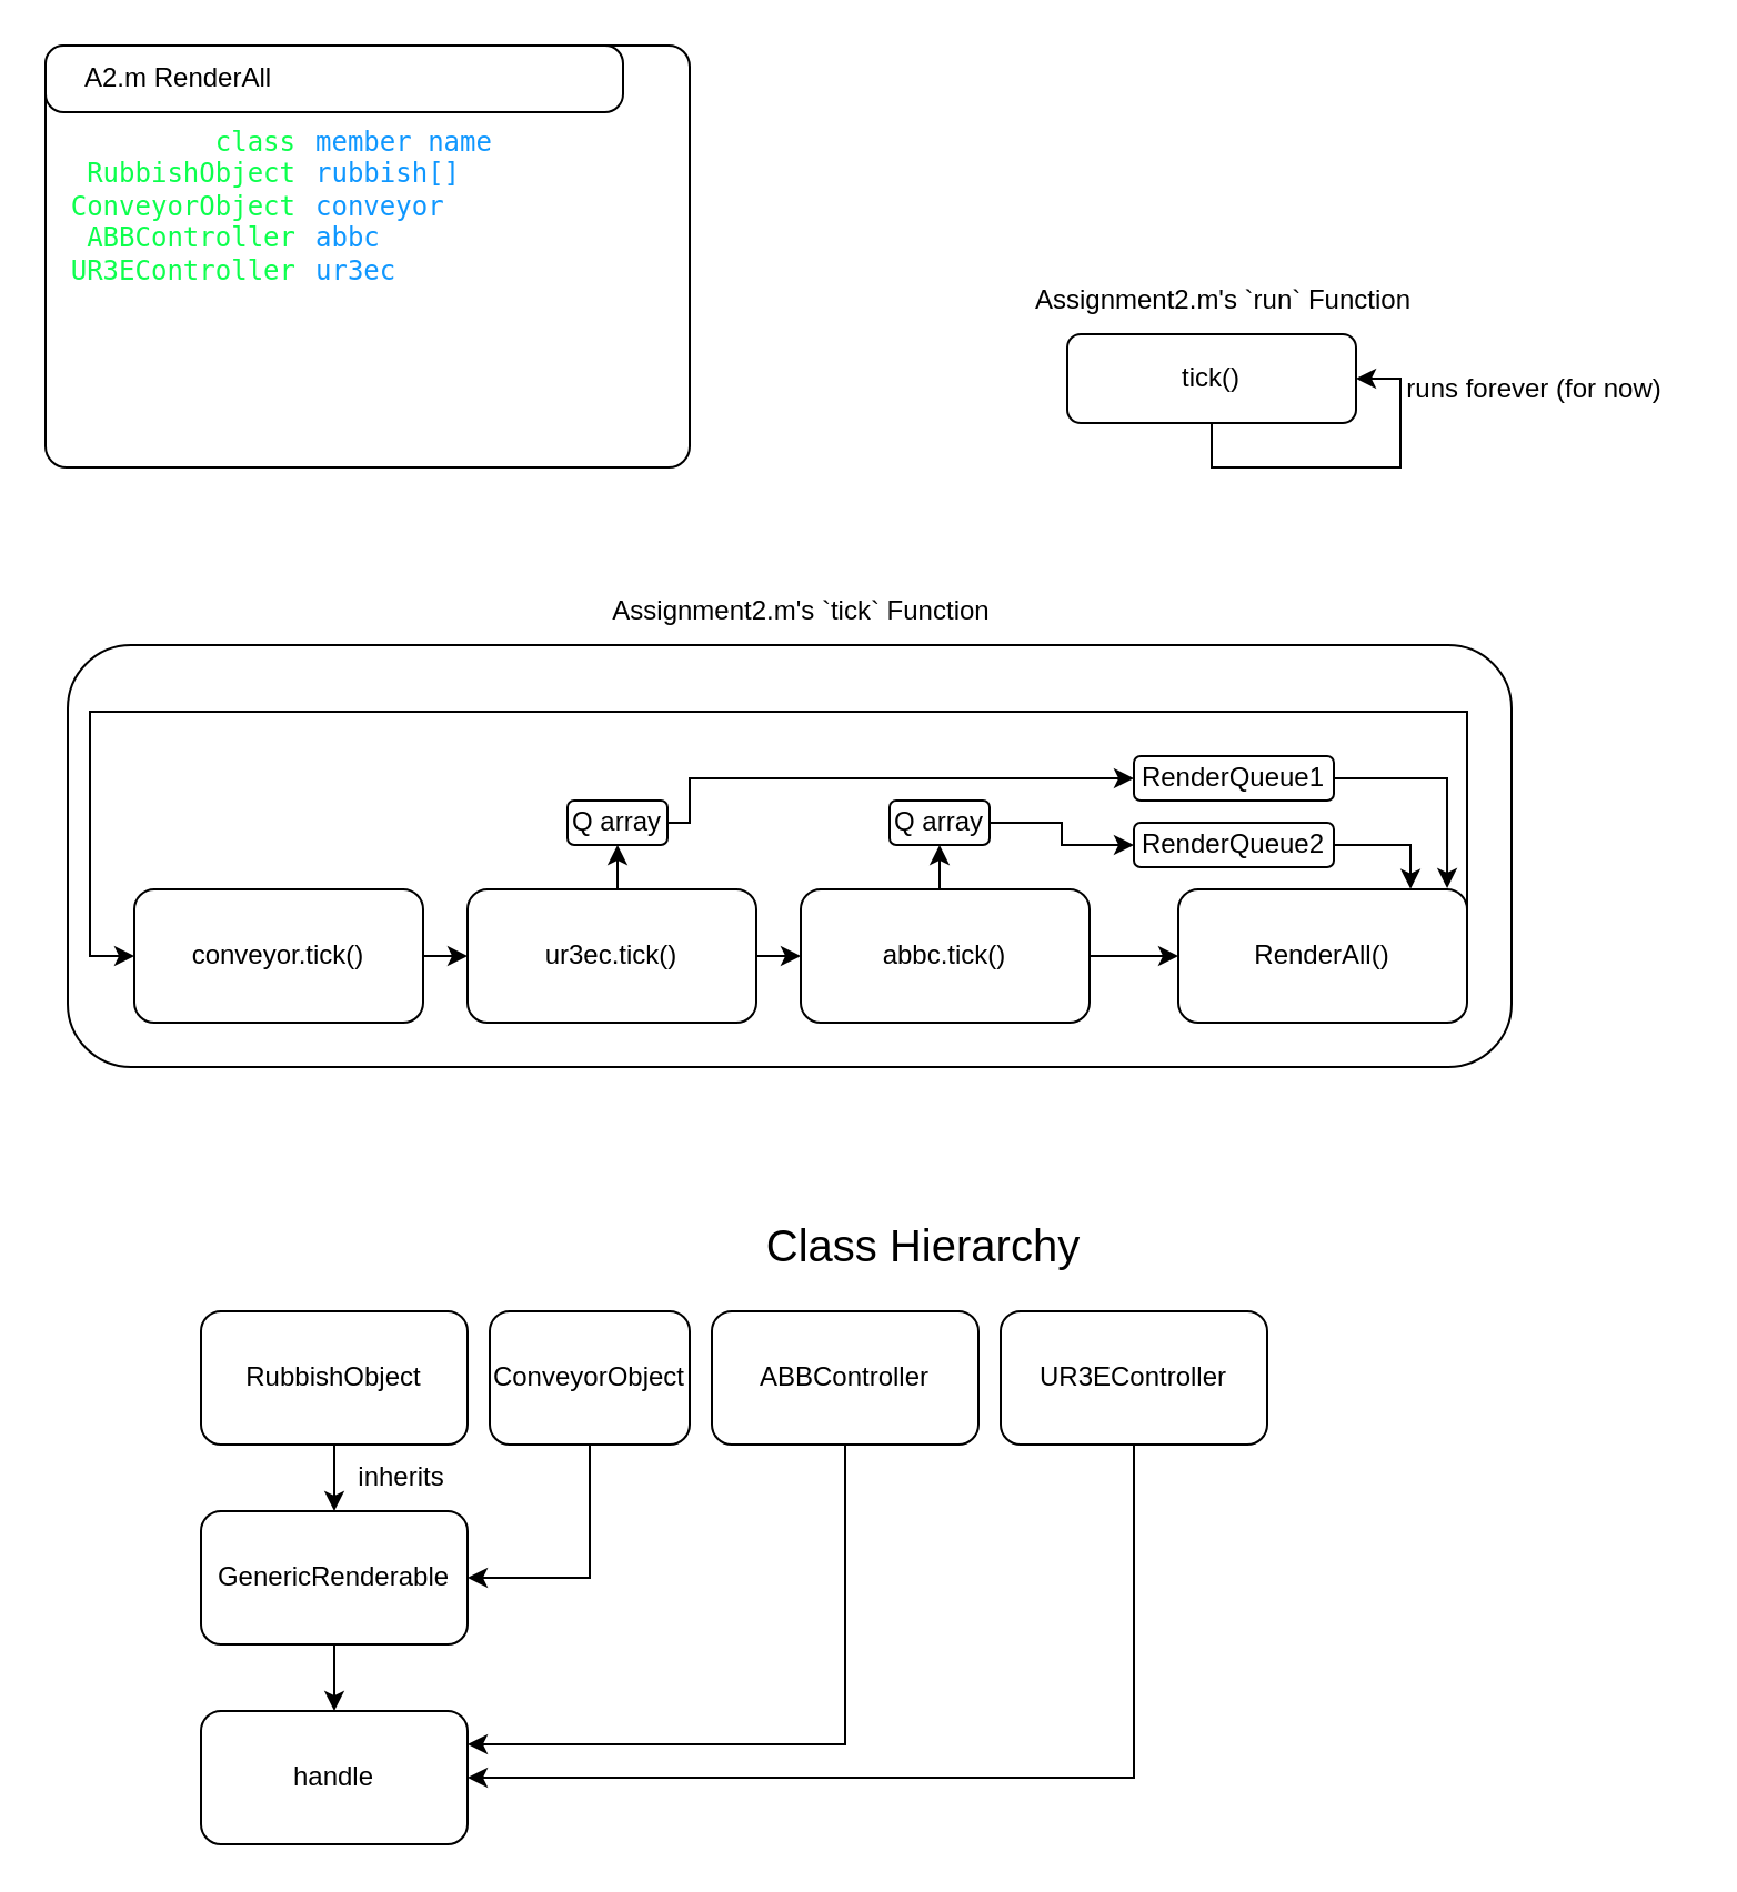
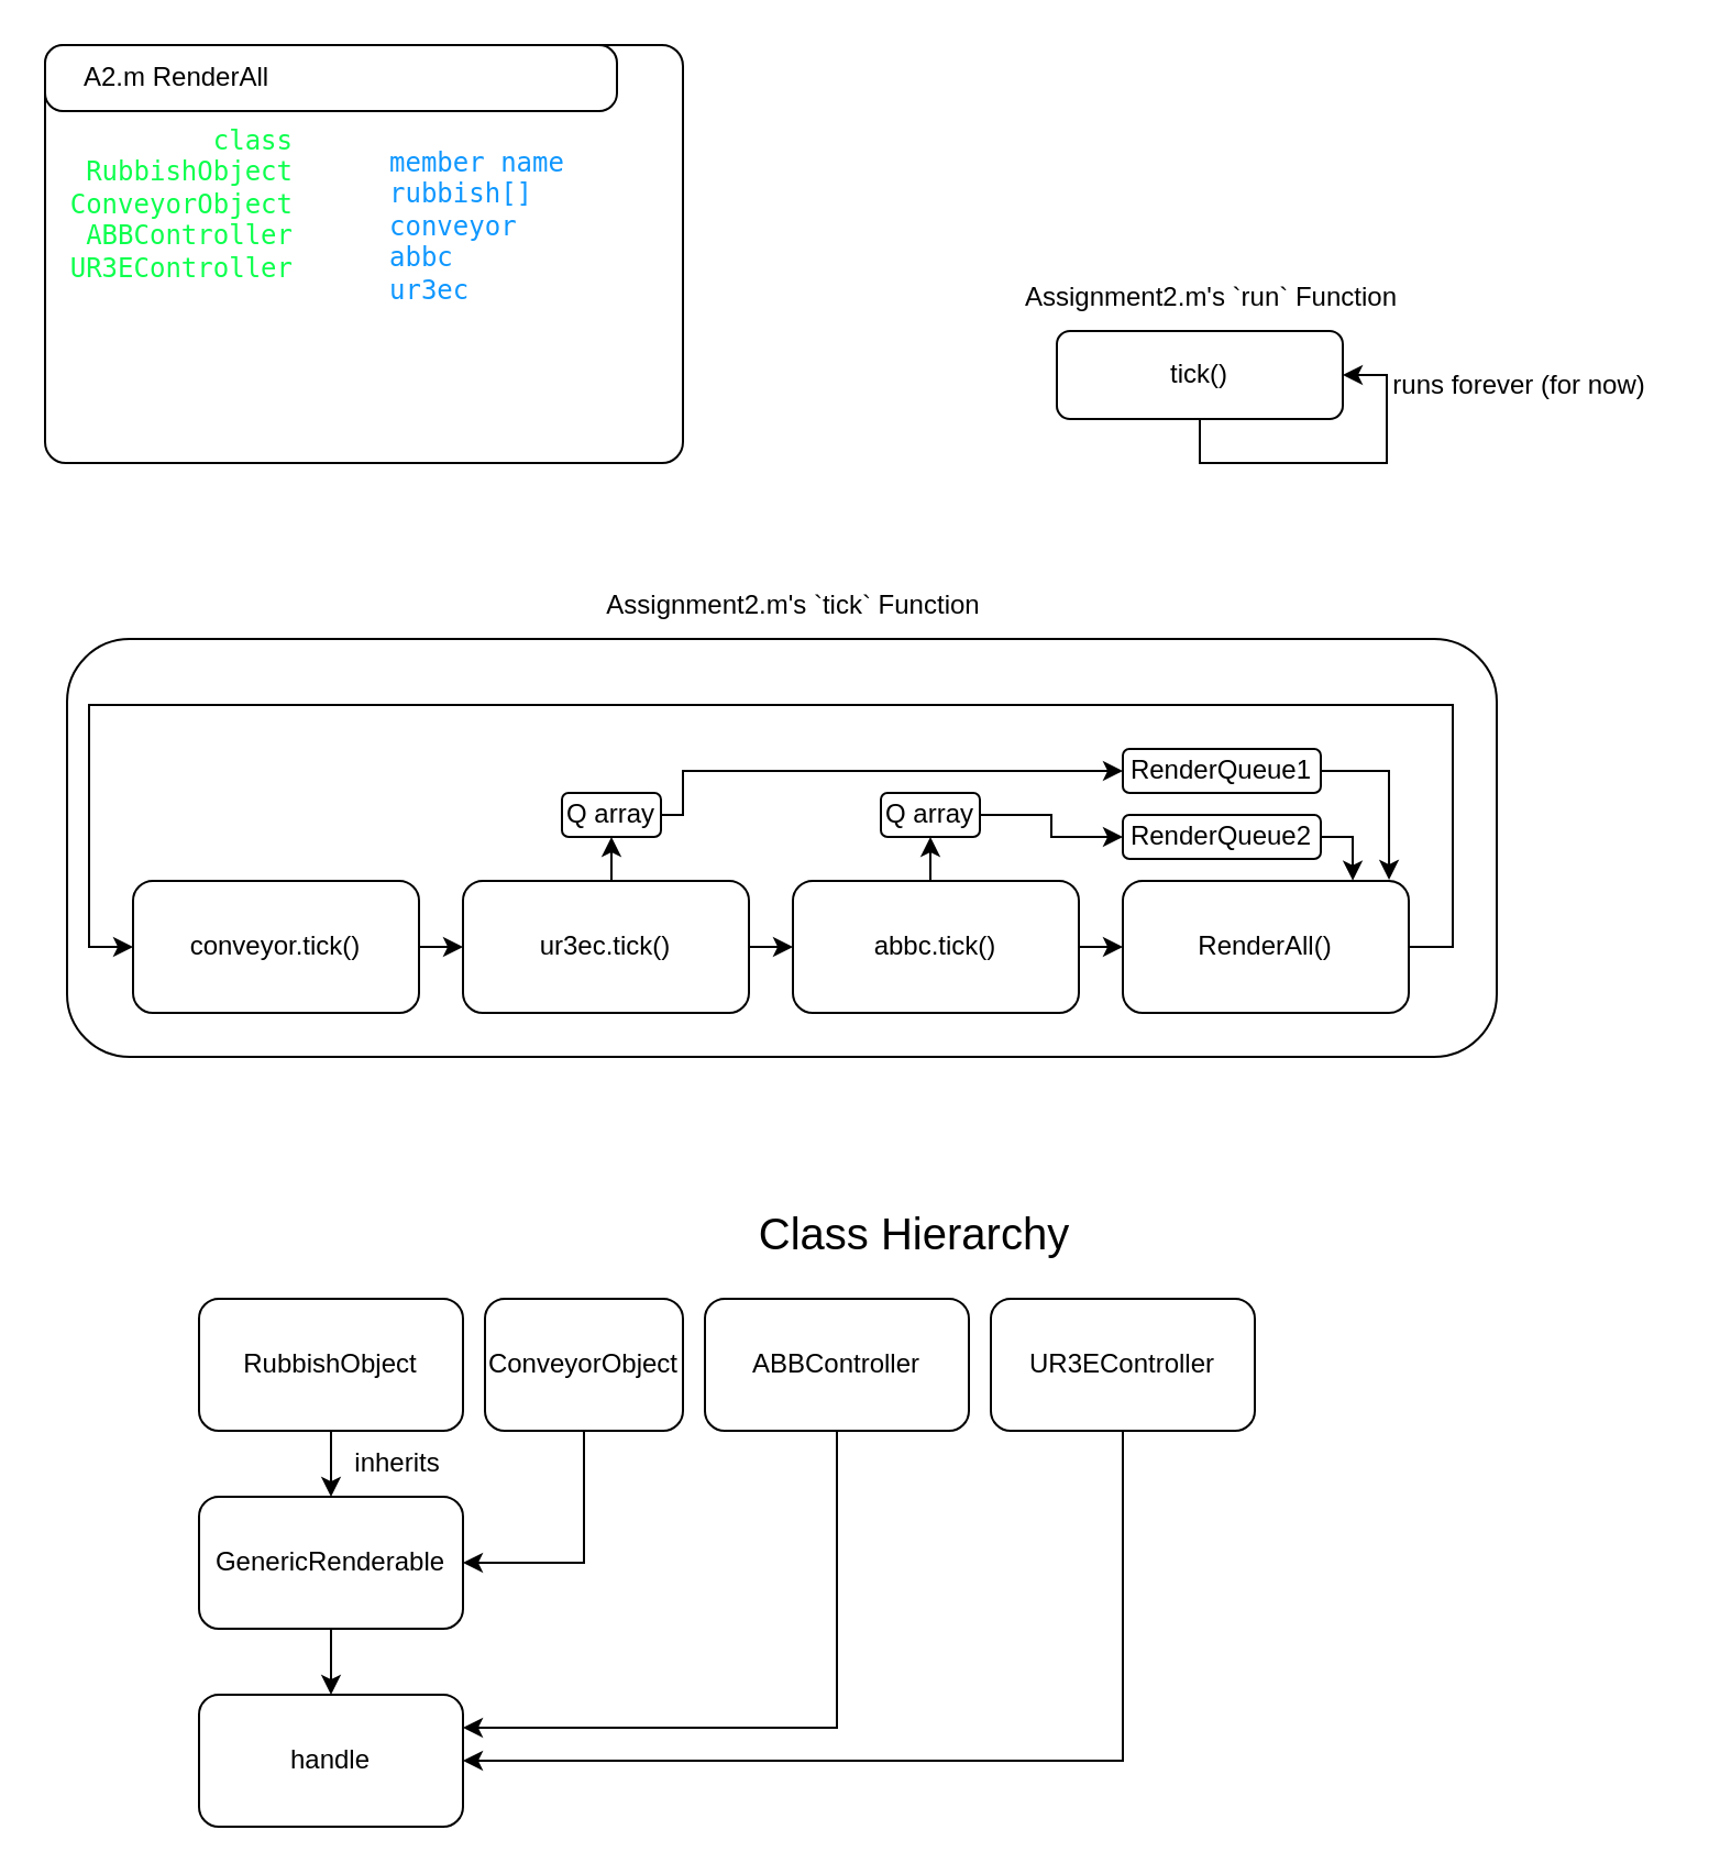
  <mxCell id="0" />
  <mxCell id="1" parent="0" />
  <mxCell id="2" value="" style="rounded=1;whiteSpace=wrap;html=1;" vertex="1" parent="1"><mxGeometry x="30" y="290" width="650" height="190" as="geometry" /></mxCell>
  <mxCell id="3" value="tick()" style="rounded=1;whiteSpace=wrap;html=1;" vertex="1" parent="1"><mxGeometry x="480" y="150" width="130" height="40" as="geometry" /></mxCell>
  <mxCell id="4" value="Assignment2.m's `run` Function" style="text;html=1;align=center;verticalAlign=middle;resizable=0;points=[];autosize=1;strokeColor=none;fillColor=none;" vertex="1" parent="1"><mxGeometry x="455" y="120" width="190" height="30" as="geometry" /></mxCell>
  <mxCell id="5" style="edgeStyle=orthogonalEdgeStyle;rounded=0;orthogonalLoop=1;jettySize=auto;html=1;exitX=0.5;exitY=1;exitDx=0;exitDy=0;entryX=1;entryY=0.5;entryDx=0;entryDy=0;" edge="1" parent="1" source="3" target="3"><mxGeometry relative="1" as="geometry" /></mxCell>
  <mxCell id="6" value="runs forever (for now)" style="text;html=1;align=center;verticalAlign=middle;resizable=0;points=[];autosize=1;strokeColor=none;fillColor=none;" vertex="1" parent="1"><mxGeometry x="620" y="160" width="140" height="30" as="geometry" /></mxCell>
  <mxCell id="7" value="Assignment2.m's `tick` Function" style="text;html=1;align=center;verticalAlign=middle;resizable=0;points=[];autosize=1;strokeColor=none;fillColor=none;" vertex="1" parent="1"><mxGeometry x="265" y="260" width="190" height="30" as="geometry" /></mxCell>
  <mxCell id="8" style="edgeStyle=orthogonalEdgeStyle;rounded=0;orthogonalLoop=1;jettySize=auto;html=1;exitX=1;exitY=0.5;exitDx=0;exitDy=0;entryX=0;entryY=0.5;entryDx=0;entryDy=0;" edge="1" parent="1" source="9" target="25"><mxGeometry relative="1" as="geometry" /></mxCell>
  <mxCell id="9" value="conveyor.tick()" style="rounded=1;whiteSpace=wrap;html=1;" vertex="1" parent="1"><mxGeometry x="60" y="400" width="130" height="60" as="geometry" /></mxCell>
  <mxCell id="10" style="edgeStyle=orthogonalEdgeStyle;rounded=0;orthogonalLoop=1;jettySize=auto;html=1;exitX=0.5;exitY=1;exitDx=0;exitDy=0;entryX=0.5;entryY=0;entryDx=0;entryDy=0;" edge="1" parent="1" source="11" target="14"><mxGeometry relative="1" as="geometry" /></mxCell>
  <mxCell id="11" value="&lt;div&gt;RubbishObject&lt;/div&gt;" style="rounded=1;whiteSpace=wrap;html=1;" vertex="1" parent="1"><mxGeometry x="90" y="590" width="120" height="60" as="geometry" /></mxCell>
  <mxCell id="12" value="Class Hierarchy" style="text;html=1;align=center;verticalAlign=middle;resizable=0;points=[];autosize=1;strokeColor=none;fillColor=none;fontSize=20;" vertex="1" parent="1"><mxGeometry x="335" y="540" width="160" height="40" as="geometry" /></mxCell>
  <mxCell id="13" style="edgeStyle=orthogonalEdgeStyle;rounded=0;orthogonalLoop=1;jettySize=auto;html=1;exitX=0.5;exitY=1;exitDx=0;exitDy=0;entryX=0.5;entryY=0;entryDx=0;entryDy=0;" edge="1" parent="1" source="14" target="20"><mxGeometry relative="1" as="geometry" /></mxCell>
  <mxCell id="14" value="GenericRenderable" style="rounded=1;whiteSpace=wrap;html=1;" vertex="1" parent="1"><mxGeometry x="90" y="680" width="120" height="60" as="geometry" /></mxCell>
  <mxCell id="15" style="edgeStyle=orthogonalEdgeStyle;rounded=0;orthogonalLoop=1;jettySize=auto;html=1;exitX=0.5;exitY=1;exitDx=0;exitDy=0;entryX=1;entryY=0.25;entryDx=0;entryDy=0;" edge="1" parent="1" source="16" target="20"><mxGeometry relative="1" as="geometry" /></mxCell>
  <mxCell id="16" value="ABBController" style="rounded=1;whiteSpace=wrap;html=1;" vertex="1" parent="1"><mxGeometry x="320" y="590" width="120" height="60" as="geometry" /></mxCell>
  <mxCell id="17" value="inherits" style="text;html=1;align=center;verticalAlign=middle;resizable=0;points=[];autosize=1;strokeColor=none;fillColor=none;" vertex="1" parent="1"><mxGeometry x="150" y="650" width="60" height="30" as="geometry" /></mxCell>
  <mxCell id="18" style="edgeStyle=orthogonalEdgeStyle;rounded=0;orthogonalLoop=1;jettySize=auto;html=1;exitX=0.5;exitY=1;exitDx=0;exitDy=0;entryX=1;entryY=0.5;entryDx=0;entryDy=0;" edge="1" parent="1" source="19" target="14"><mxGeometry relative="1" as="geometry" /></mxCell>
  <mxCell id="19" value="ConveyorObject" style="rounded=1;whiteSpace=wrap;html=1;" vertex="1" parent="1"><mxGeometry x="220" y="590" width="90" height="60" as="geometry" /></mxCell>
  <mxCell id="20" value="handle" style="rounded=1;whiteSpace=wrap;html=1;" vertex="1" parent="1"><mxGeometry x="90" y="770" width="120" height="60" as="geometry" /></mxCell>
  <mxCell id="21" style="edgeStyle=orthogonalEdgeStyle;rounded=0;orthogonalLoop=1;jettySize=auto;html=1;exitX=0.5;exitY=1;exitDx=0;exitDy=0;entryX=1;entryY=0.5;entryDx=0;entryDy=0;" edge="1" parent="1" source="22" target="20"><mxGeometry relative="1" as="geometry" /></mxCell>
  <mxCell id="22" value="UR3EController" style="rounded=1;whiteSpace=wrap;html=1;" vertex="1" parent="1"><mxGeometry x="450" y="590" width="120" height="60" as="geometry" /></mxCell>
  <mxCell id="23" style="edgeStyle=orthogonalEdgeStyle;rounded=0;orthogonalLoop=1;jettySize=auto;html=1;exitX=1;exitY=0.5;exitDx=0;exitDy=0;entryX=0;entryY=0.5;entryDx=0;entryDy=0;" edge="1" parent="1" source="25" target="28"><mxGeometry relative="1" as="geometry" /></mxCell>
  <mxCell id="24" style="edgeStyle=orthogonalEdgeStyle;rounded=0;orthogonalLoop=1;jettySize=auto;html=1;exitX=0.5;exitY=0;exitDx=0;exitDy=0;entryX=0.5;entryY=1;entryDx=0;entryDy=0;" edge="1" parent="1" source="25" target="31"><mxGeometry relative="1" as="geometry" /></mxCell>
  <mxCell id="25" value="ur3ec.tick()" style="rounded=1;whiteSpace=wrap;html=1;" vertex="1" parent="1"><mxGeometry x="210" y="400" width="130" height="60" as="geometry" /></mxCell>
  <mxCell id="26" style="edgeStyle=orthogonalEdgeStyle;rounded=0;orthogonalLoop=1;jettySize=auto;html=1;exitX=0.5;exitY=0;exitDx=0;exitDy=0;entryX=0.5;entryY=1;entryDx=0;entryDy=0;" edge="1" parent="1" source="28" target="33"><mxGeometry relative="1" as="geometry" /></mxCell>
  <mxCell id="27" style="edgeStyle=orthogonalEdgeStyle;rounded=0;orthogonalLoop=1;jettySize=auto;html=1;exitX=1;exitY=0.5;exitDx=0;exitDy=0;entryX=0;entryY=0.5;entryDx=0;entryDy=0;" edge="1" parent="1" source="28" target="35"><mxGeometry relative="1" as="geometry" /></mxCell>
  <mxCell id="28" value="abbc.tick()" style="rounded=1;whiteSpace=wrap;html=1;" vertex="1" parent="1"><mxGeometry x="360" y="400" width="130" height="60" as="geometry" /></mxCell>
  <mxCell id="29" value="&amp;nbsp;" style="text;whiteSpace=wrap;html=1;" vertex="1" parent="1"><mxGeometry x="320" y="370" width="40" height="40" as="geometry" /></mxCell>
  <mxCell id="30" style="edgeStyle=orthogonalEdgeStyle;rounded=0;orthogonalLoop=1;jettySize=auto;html=1;exitX=1;exitY=0.5;exitDx=0;exitDy=0;entryX=0;entryY=0.5;entryDx=0;entryDy=0;" edge="1" parent="1" source="31" target="36"><mxGeometry relative="1" as="geometry"><Array as="points"><mxPoint x="310" y="370" /><mxPoint x="310" y="350" /></Array></mxGeometry></mxCell>
  <mxCell id="31" value="Q array" style="rounded=1;whiteSpace=wrap;html=1;" vertex="1" parent="1"><mxGeometry x="255" y="360" width="45" height="20" as="geometry" /></mxCell>
  <mxCell id="32" style="edgeStyle=orthogonalEdgeStyle;rounded=0;orthogonalLoop=1;jettySize=auto;html=1;exitX=1;exitY=0.5;exitDx=0;exitDy=0;entryX=0;entryY=0.5;entryDx=0;entryDy=0;" edge="1" parent="1" source="33" target="37"><mxGeometry relative="1" as="geometry" /></mxCell>
  <mxCell id="33" value="Q array" style="rounded=1;whiteSpace=wrap;html=1;" vertex="1" parent="1"><mxGeometry x="400" y="360" width="45" height="20" as="geometry" /></mxCell>
  <mxCell id="34" style="edgeStyle=orthogonalEdgeStyle;rounded=0;orthogonalLoop=1;jettySize=auto;html=1;exitX=1;exitY=0.5;exitDx=0;exitDy=0;entryX=0;entryY=0.5;entryDx=0;entryDy=0;" edge="1" parent="1" source="35" target="9"><mxGeometry relative="1" as="geometry"><Array as="points"><mxPoint x="660" y="430" /><mxPoint x="660" y="320" /><mxPoint x="40" y="320" /><mxPoint x="40" y="430" /></Array></mxGeometry></mxCell>
- <mxCell id="35" value="RenderAll()" style="rounded=1;whiteSpace=wrap;html=1;" vertex="1" parent="1"><mxGeometry x="530" y="400" width="130" height="60" as="geometry" /></mxCell>
+ <mxCell id="35" value="RenderAll()" style="rounded=1;whiteSpace=wrap;html=1;" vertex="1" parent="1"><mxGeometry x="510" y="400" width="130" height="60" as="geometry" /></mxCell>
  <mxCell id="36" value="RenderQueue1" style="rounded=1;whiteSpace=wrap;html=1;" vertex="1" parent="1"><mxGeometry x="510" y="340" width="90" height="20" as="geometry" /></mxCell>
  <mxCell id="37" value="RenderQueue2" style="rounded=1;whiteSpace=wrap;html=1;" vertex="1" parent="1"><mxGeometry x="510" y="370" width="90" height="20" as="geometry" /></mxCell>
  <mxCell id="38" style="edgeStyle=orthogonalEdgeStyle;rounded=0;orthogonalLoop=1;jettySize=auto;html=1;exitX=1;exitY=0.5;exitDx=0;exitDy=0;entryX=0.931;entryY=-0.009;entryDx=0;entryDy=0;entryPerimeter=0;" edge="1" parent="1" source="36" target="35"><mxGeometry relative="1" as="geometry" /></mxCell>
  <mxCell id="39" style="edgeStyle=orthogonalEdgeStyle;rounded=0;orthogonalLoop=1;jettySize=auto;html=1;exitX=1;exitY=0.5;exitDx=0;exitDy=0;entryX=0.804;entryY=-0.003;entryDx=0;entryDy=0;entryPerimeter=0;" edge="1" parent="1" source="37" target="35"><mxGeometry relative="1" as="geometry" /></mxCell>
  <mxCell id="40" value="" style="rounded=1;whiteSpace=wrap;html=1;arcSize=5;" vertex="1" parent="1"><mxGeometry x="20" y="20" width="290" height="190" as="geometry" /></mxCell>
  <mxCell id="41" value="&lt;div align=&quot;left&quot;&gt;&amp;nbsp;&amp;nbsp;&amp;nbsp;&amp;nbsp; A2.m RenderAll&lt;/div&gt;" style="rounded=1;whiteSpace=wrap;html=1;arcSize=27;align=left;" vertex="1" parent="1"><mxGeometry x="20" y="20" width="260" height="30" as="geometry" /></mxCell>
  <mxCell id="42" value="&lt;div align=&quot;right&quot;&gt;&lt;div&gt;&lt;div&gt;&lt;font&gt;class&lt;br&gt;RubbishObject&lt;br&gt;&lt;/font&gt;&lt;font&gt;ConveyorObject&lt;br&gt;&lt;/font&gt;&lt;font&gt;ABBController&lt;br&gt;&lt;/font&gt;&lt;font&gt;UR3EController&lt;/font&gt;&lt;/div&gt;&lt;/div&gt;&lt;div&gt;&lt;br&gt;&lt;/div&gt;&lt;div&gt;&lt;br&gt;&lt;/div&gt;&lt;/div&gt;" style="text;html=1;align=right;verticalAlign=top;whiteSpace=wrap;rounded=0;fontFamily=monospace;fontColor=#0DFF4D;horizontal=1;" vertex="1" parent="1"><mxGeometry x="20" y="50" width="115" height="90" as="geometry" /></mxCell>
- <mxCell id="43" value="member name&lt;br&gt;rubbish[]&lt;br&gt;conveyor&lt;br&gt;&lt;div&gt;abbc&lt;/div&gt;&lt;div&gt;ur3ec&lt;br&gt;&lt;/div&gt;" style="text;html=1;align=left;verticalAlign=top;whiteSpace=wrap;rounded=0;fontFamily=monospace;fontColor=#0F97FF;" vertex="1" parent="1"><mxGeometry x="140" y="50" width="115" height="90" as="geometry" /></mxCell>
+ <mxCell id="43" value="member name&lt;br&gt;rubbish[]&lt;br&gt;conveyor&lt;br&gt;&lt;div&gt;abbc&lt;/div&gt;&lt;div&gt;ur3ec&lt;br&gt;&lt;/div&gt;" style="text;html=1;align=left;verticalAlign=top;whiteSpace=wrap;rounded=0;fontFamily=monospace;fontColor=#0F97FF;" vertex="1" parent="1"><mxGeometry x="175" y="60" width="115" height="90" as="geometry" /></mxCell>
